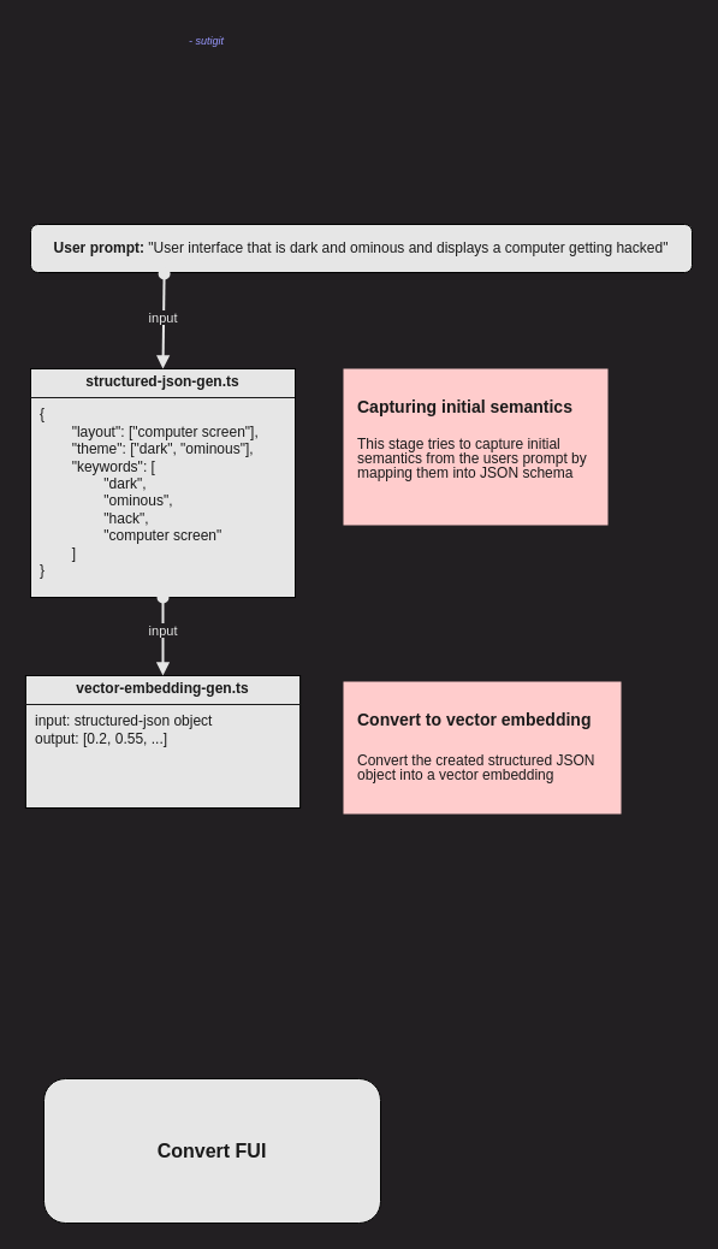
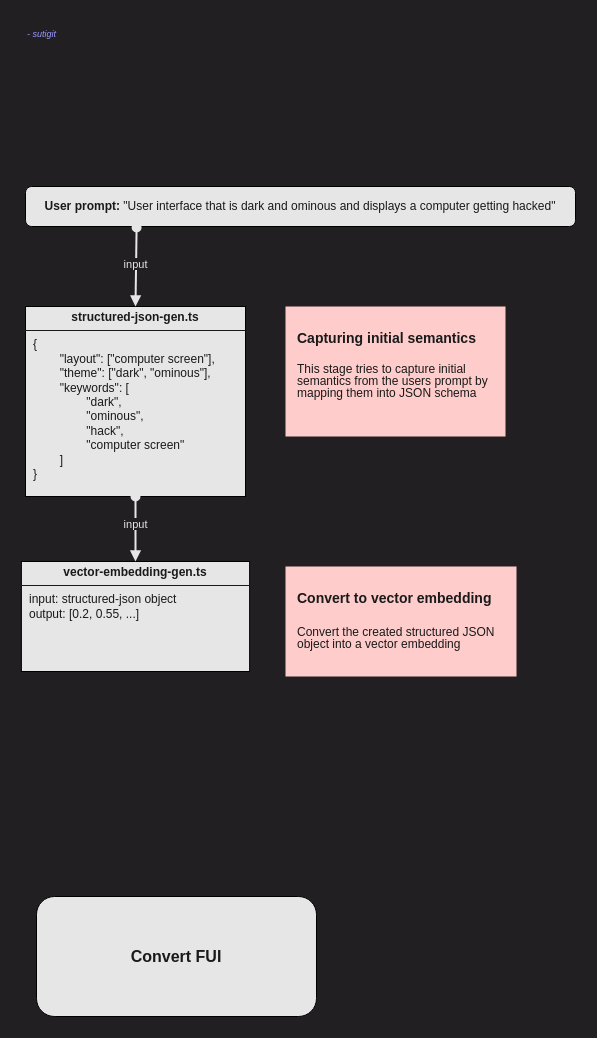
  <mxCell id="0" />
  <mxCell id="1" parent="0" />
  <mxCell id="2" value="&lt;b&gt;User prompt:&lt;/b&gt;&amp;nbsp;&lt;span style=&quot;text-wrap-mode: nowrap;&quot;&gt;&quot;User interface that is dark and ominous and displays a computer getting hacked&quot;&lt;/span&gt;" style="rounded=1;whiteSpace=wrap;html=1;fontSize=12;glass=0;strokeWidth=1;shadow=0;align=center;fillColor=#E6E6E6;fontColor=#1A1A1A;labelBorderColor=none;" parent="1" vertex="1"><mxGeometry x="25" y="186" width="550" height="40" as="geometry" /></mxCell>
  <mxCell id="3" value="&lt;font style=&quot;font-size: 16px;&quot;&gt;&lt;b&gt;Convert FUI&lt;/b&gt;&lt;/font&gt;" style="rounded=1;whiteSpace=wrap;html=1;fontSize=12;glass=0;strokeWidth=1;shadow=0;fillStyle=solid;fillColor=#E6E6E6;fontColor=#1A1A1A;" parent="1" vertex="1"><mxGeometry x="36" y="896" width="280" height="120" as="geometry" /></mxCell>
  <mxCell id="4" value="&lt;h1 style=&quot;margin-top: 0px; line-height: 100%;&quot;&gt;&lt;font style=&quot;line-height: 100%; font-size: 14px;&quot;&gt;Capturing initial semantics&lt;/font&gt;&lt;/h1&gt;&lt;p style=&quot;line-height: 100%;&quot;&gt;This stage tries to capture initial semantics from the users prompt by mapping them into JSON schema&amp;nbsp;&lt;/p&gt;" style="text;html=1;whiteSpace=wrap;overflow=hidden;rounded=0;fillColor=#FFCCCC;fontColor=#1A1A1A;labelBackgroundColor=none;spacing=12;fillStyle=solid;fontFamily=Helvetica;glass=0;shadow=0;strokeColor=none;align=left;" parent="1" vertex="1"><mxGeometry x="285" y="306" width="220" height="130" as="geometry" /></mxCell>
  <mxCell id="5" value="" style="edgeStyle=orthogonalEdgeStyle;rounded=0;orthogonalLoop=1;jettySize=auto;html=1;" edge="1" parent="1" source="6" target="9"><mxGeometry relative="1" as="geometry" /></mxCell>
  <mxCell id="6" value="&lt;p style=&quot;margin: 4px 0px 0px; text-align: center;&quot;&gt;&lt;b style=&quot;&quot;&gt;structured-json-gen.ts&lt;/b&gt;&lt;/p&gt;&lt;hr size=&quot;1&quot; style=&quot;border-style:solid;&quot;&gt;&lt;p style=&quot;margin:0px;margin-left:8px;&quot;&gt;{&lt;/p&gt;&lt;p style=&quot;margin:0px;margin-left:8px;&quot;&gt;&lt;span style=&quot;white-space: pre;&quot;&gt;&#09;&lt;/span&gt;&quot;layout&quot;: [&quot;computer screen&quot;],&lt;br&gt;&lt;/p&gt;&lt;p style=&quot;margin:0px;margin-left:8px;&quot;&gt;&lt;span style=&quot;white-space: pre;&quot;&gt;&#09;&lt;/span&gt;&quot;theme&quot;: [&quot;dark&quot;, &quot;ominous&quot;],&lt;br&gt;&lt;/p&gt;&lt;p style=&quot;margin:0px;margin-left:8px;&quot;&gt;&lt;span style=&quot;white-space: pre;&quot;&gt;&#09;&lt;/span&gt;&quot;keywords&quot;: [&lt;/p&gt;&lt;p style=&quot;margin:0px;margin-left:8px;&quot;&gt;&lt;span style=&quot;white-space: pre;&quot;&gt;&#09;&lt;/span&gt;&lt;span style=&quot;white-space: pre;&quot;&gt;&#09;&lt;/span&gt;&quot;dark&quot;,&amp;nbsp;&lt;/p&gt;&lt;p style=&quot;margin:0px;margin-left:8px;&quot;&gt;&lt;span style=&quot;white-space: pre;&quot;&gt;&#09;&lt;/span&gt;&lt;span style=&quot;white-space: pre;&quot;&gt;&#09;&lt;/span&gt;&quot;ominous&quot;,&lt;/p&gt;&lt;p style=&quot;margin:0px;margin-left:8px;&quot;&gt;&amp;nbsp; &lt;span style=&quot;white-space: pre;&quot;&gt;&#09;&lt;/span&gt;&lt;span style=&quot;white-space: pre;&quot;&gt;&#09;&lt;/span&gt;&quot;hack&quot;,&amp;nbsp;&lt;/p&gt;&lt;p style=&quot;margin:0px;margin-left:8px;&quot;&gt;&lt;span style=&quot;white-space: pre;&quot;&gt;&#09;&lt;/span&gt;&lt;span style=&quot;white-space: pre;&quot;&gt;&#09;&lt;/span&gt;&quot;computer screen&quot;&lt;/p&gt;&lt;p style=&quot;margin:0px;margin-left:8px;&quot;&gt;&lt;span style=&quot;white-space: pre;&quot;&gt;&#09;&lt;/span&gt;]&lt;br&gt;&lt;/p&gt;&lt;p style=&quot;margin:0px;margin-left:8px;&quot;&gt;}&lt;/p&gt;" style="verticalAlign=top;align=left;overflow=fill;html=1;whiteSpace=wrap;labelBackgroundColor=none;fontColor=#1A1A1A;spacing=2;spacingLeft=7;labelBorderColor=none;fillStyle=solid;fillColor=#E6E6E6;" parent="1" vertex="1"><mxGeometry x="25" y="306" width="220" height="190" as="geometry" /></mxCell>
  <mxCell id="7" value="&lt;font style=&quot;background-color: rgb(34, 31, 34);&quot; color=&quot;#e6e6e6&quot;&gt;input&lt;/font&gt;" style="html=1;verticalAlign=bottom;startArrow=oval;startFill=1;endArrow=block;startSize=8;curved=0;rounded=0;entryX=0.5;entryY=0;entryDx=0;entryDy=0;strokeWidth=2;strokeColor=#E6E6E6;exitX=0.202;exitY=1.025;exitDx=0;exitDy=0;exitPerimeter=0;labelBackgroundColor=none;spacing=5;" parent="1" source="2" target="6" edge="1"><mxGeometry x="0.241" width="60" relative="1" as="geometry"><mxPoint x="146" y="256" as="sourcePoint" /><mxPoint x="326" y="356" as="targetPoint" /><mxPoint as="offset" /></mxGeometry></mxCell>
- <mxCell id="8" value="&lt;font style=&quot;font-size: 9px;&quot;&gt;&lt;i style=&quot;&quot;&gt;- sutigit&lt;/i&gt;&lt;/font&gt;" style="text;html=1;align=left;verticalAlign=middle;resizable=0;points=[];autosize=1;strokeColor=none;fillColor=none;fontColor=#9999FF;" vertex="1" parent="1"><mxGeometry x="155" y="20" width="47" height="26" as="geometry" /></mxCell>
+ <mxCell id="8" value="&lt;font style=&quot;font-size: 9px;&quot;&gt;&lt;i style=&quot;&quot;&gt;- sutigit&lt;/i&gt;&lt;/font&gt;" style="text;html=1;align=left;verticalAlign=middle;resizable=0;points=[];autosize=1;strokeColor=none;fillColor=none;fontColor=#9999FF;" vertex="1" parent="1"><mxGeometry x="25" y="20" width="47" height="26" as="geometry" /></mxCell>
  <mxCell id="9" value="&lt;p style=&quot;margin: 4px 0px 0px; text-align: center;&quot;&gt;&lt;b style=&quot;&quot;&gt;vector-embedding-gen.ts&lt;/b&gt;&lt;/p&gt;&lt;hr size=&quot;1&quot; style=&quot;border-style:solid;&quot;&gt;&lt;p style=&quot;margin: 0px 0px 0px 8px;&quot;&gt;input: structured-json object&lt;/p&gt;&lt;p style=&quot;margin: 0px 0px 0px 8px;&quot;&gt;output: [0.2, 0.55, ...]&lt;/p&gt;" style="verticalAlign=top;align=left;overflow=fill;html=1;whiteSpace=wrap;labelBackgroundColor=none;fontColor=#1A1A1A;spacing=2;spacingLeft=7;labelBorderColor=none;fillStyle=solid;fillColor=#E6E6E6;" vertex="1" parent="1"><mxGeometry x="20.88" y="561" width="228.25" height="110" as="geometry" /></mxCell>
  <mxCell id="10" value="&lt;h1 style=&quot;margin-top: 0px; line-height: 100%;&quot;&gt;&lt;span style=&quot;font-size: 14px;&quot;&gt;Convert to vector embedding&lt;/span&gt;&lt;/h1&gt;&lt;p style=&quot;line-height: 100%;&quot;&gt;Convert the created structured JSON object into a vector embedding&amp;nbsp;&lt;/p&gt;" style="text;html=1;whiteSpace=wrap;overflow=hidden;rounded=0;fillColor=#FFCCCC;fontColor=#1A1A1A;labelBackgroundColor=none;spacing=12;fillStyle=solid;fontFamily=Helvetica;glass=0;shadow=0;strokeColor=none;" vertex="1" parent="1"><mxGeometry x="285" y="566" width="231" height="110" as="geometry" /></mxCell>
  <mxCell id="11" value="&lt;font style=&quot;background-color: rgb(34, 31, 34);&quot; color=&quot;#e6e6e6&quot;&gt;input&lt;/font&gt;" style="html=1;verticalAlign=bottom;startArrow=oval;startFill=1;endArrow=block;startSize=8;curved=0;rounded=0;strokeWidth=2;strokeColor=#E6E6E6;exitX=0.5;exitY=1;exitDx=0;exitDy=0;labelBackgroundColor=none;spacing=5;" edge="1" parent="1" source="6" target="9"><mxGeometry x="0.241" width="60" relative="1" as="geometry"><mxPoint x="146" y="237" as="sourcePoint" /><mxPoint x="145" y="316" as="targetPoint" /><mxPoint as="offset" /></mxGeometry></mxCell>
